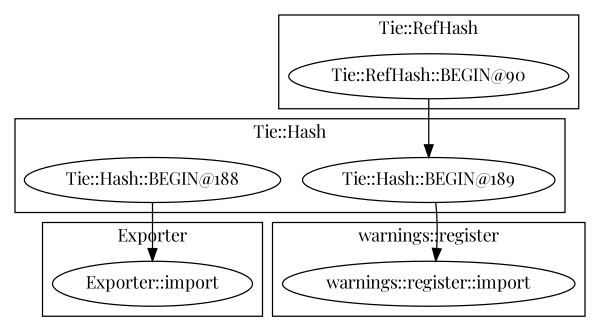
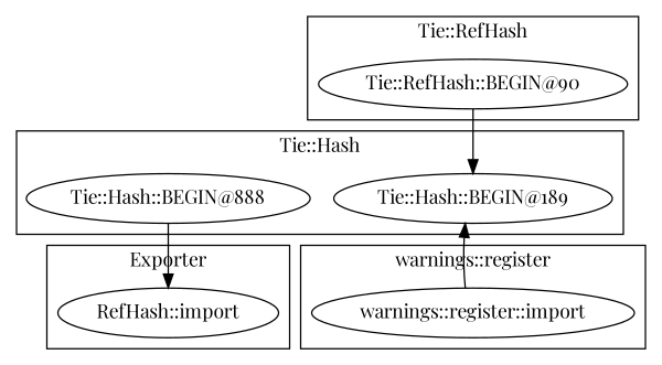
  digraph {
    fontname="Playfair Display"
    node [fontname="Playfair Display"]
    edge [fontname="Playfair Display"]
-   "Tie::Hash::BEGIN@188"
+   "Tie::Hash::BEGIN@188" [label="Tie::Hash::BEGIN@888"]
    "Tie::Hash::BEGIN@189"
    "Tie::RefHash::BEGIN@90"
-   "Exporter::import"
+   "Exporter::import" [label="RefHash::import"]
    "warnings::register::import"
    subgraph cluster_1 {
      label="Tie::Hash"
      "Tie::Hash::BEGIN@188"
      "Tie::Hash::BEGIN@189"
    }
    subgraph cluster_2 {
      label="Tie::RefHash"
      "Tie::RefHash::BEGIN@90"
    }
    subgraph cluster_3 {
      label=Exporter
      "Exporter::import"
    }
    subgraph cluster_4 {
      label="warnings::register"
      "warnings::register::import"
    }
    "Tie::Hash::BEGIN@188" -> "Exporter::import"
-   "Tie::Hash::BEGIN@189" -> "warnings::register::import"
+   "warnings::register::import" -> "Tie::Hash::BEGIN@189"
    "Tie::RefHash::BEGIN@90" -> "Tie::Hash::BEGIN@189"
  }
